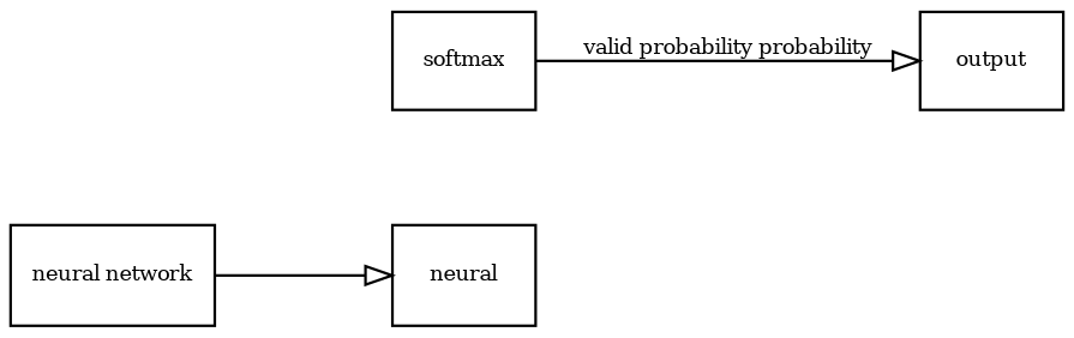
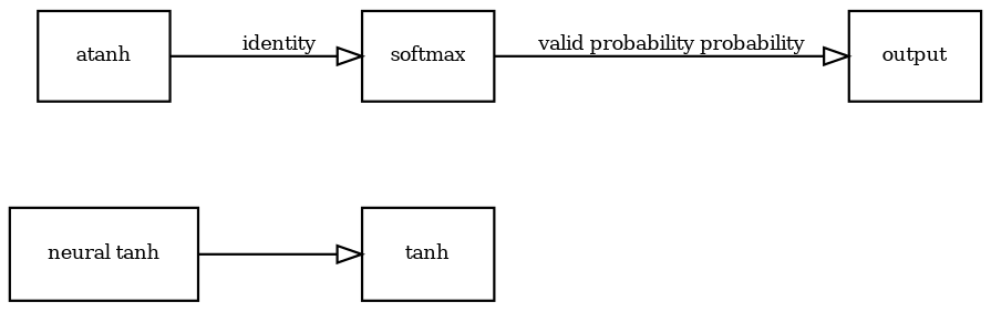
  digraph {
    fontname="DejaVu Serif"
    fontsize=8
    nodesep=0.6
    rankdir=LR
    splines=ortho
    node [fontname="DejaVu Serif" fontsize=8 shape=record]
    edge [arrowhead=onormal fontname="DejaVu Serif" fontsize=8 labeldistance=1.8]
-   n1 [label="neural network"]
-   n2 [label=neural]
+   n1 [label="neural tanh"]
+   n2 [label=tanh]
+   n3 [label=atanh]
    n4 [label=softmax]
    n5 [label=output]
    n1 -> n2
+   n3 -> n4 [label=identity]
    n4 -> n5 [label="valid probability probability"]
  }
